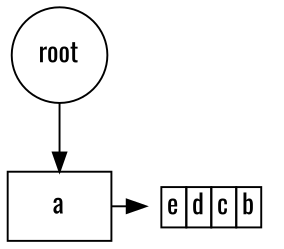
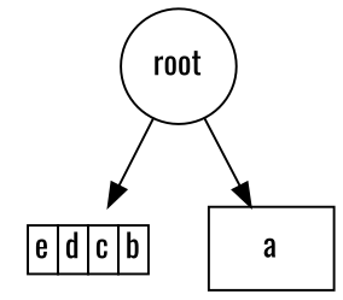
  digraph {
    fontname=Oswald
    node [fontname=Oswald]
    edge [fontname=Oswald]
    n1 [label=<<table BORDER="0" CELLBORDER="1" CELLSPACING="0">           <tr><td>e</td><td>d</td><td>c</td><td>b</td></tr></table>> shape=plaintext]
    n2 [label=a shape=box]
    root [shape=circle]
    subgraph sub_1 {
      rank=same
      n1
      n2
    }
-   n2 -> n1
+   root -> n1
    root -> n2
  }
